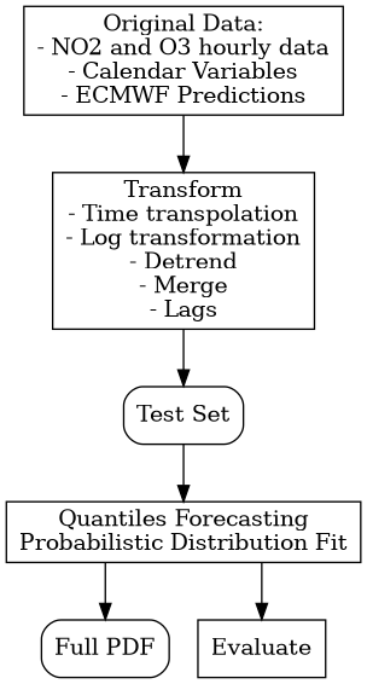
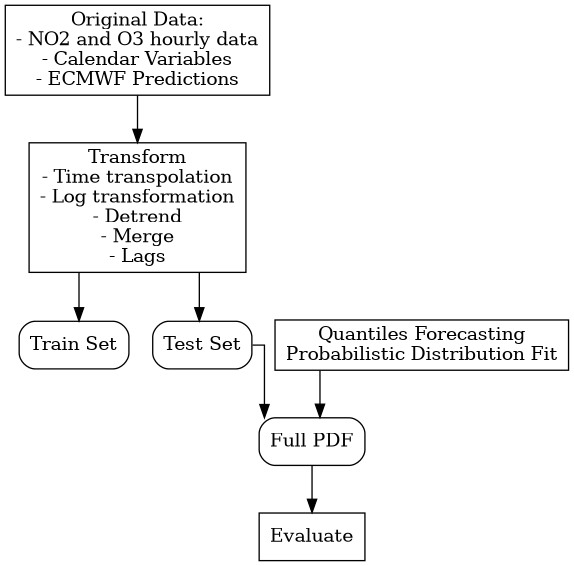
  digraph {
    rankdir=TB
    splines=ortho
    node [shape=round]
    n1 [label="Original Data:\n- NO2 and O3 hourly data\n- Calendar Variables\n- ECMWF Predictions" shape=box]
    n2 [label="Transform\n- Time transpolation\n- Log transformation\n- Detrend\n- Merge\n- Lags" shape=box]
+   n3 [label="Train Set" style=rounded]
    n4 [label="Test Set" style=rounded]
    n5 [label="Quantiles Forecasting\nProbabilistic Distribution Fit"]
    n6 [label="Full PDF" style=rounded]
    n7 [label=Evaluate]
    n1 -> n2
+   n2 -> n3
    n2 -> n4
-   n4 -> n5
+   n4 -> n6
    n5 -> n6
-   n5 -> n7
+   n6 -> n7
  }
